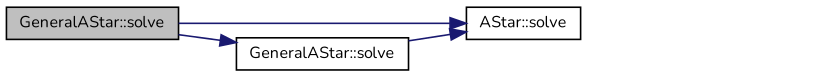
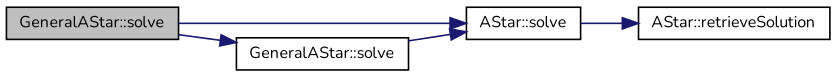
  digraph {
    rankdir=LR
    fontname=Nunito
    node [color=black fillcolor=white fontname=Nunito fontsize=10 shape=record style=filled]
    edge [color=midnightblue fontname=Nunito fontsize=10 labelfontname=Helvetica labelfontsize=10 style=solid]
    n1 [fillcolor=grey75 fontcolor=black height=0.2 label="GeneralAStar::solve" width=0.4]
    n2 [height=0.2 label="AStar::solve" width=0.4]
    n3 [height=0.2 label="GeneralAStar::solve" width=0.4]
+   n4 [height=0.2 label="AStar::retrieveSolution" width=0.4]
    n1 -> n2
    n1 -> n3
+   n2 -> n4
    n3 -> n2
  }
